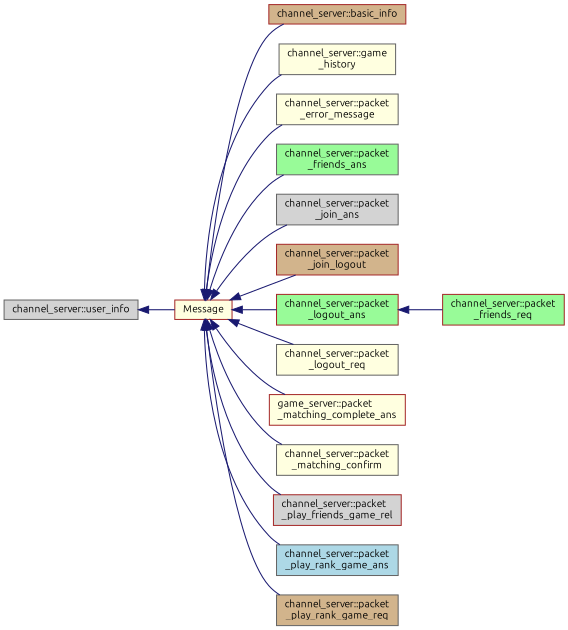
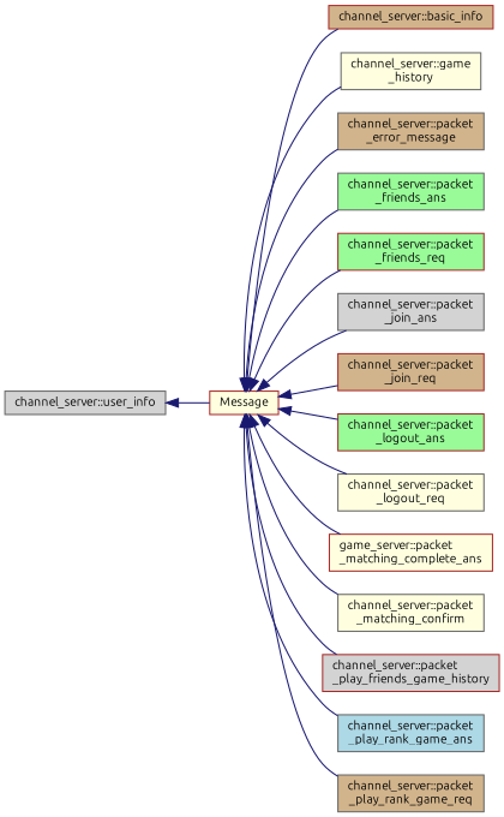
  digraph {
    fontname=Ubuntu
    rankdir=LR
    node [color=gray40 fillcolor=lightyellow fontname=Ubuntu fontsize=10 shape=record style=filled]
    edge [color=midnightblue dir=back fontname=Ubuntu fontsize=10 labelfontname=Helvetica labelfontsize=10 style=solid]
    n1 [color=brown height=0.2 label=Message width=0.4]
    n2 [color=brown fillcolor=tan height=0.2 label="channel_server::basic_info" width=0.4]
    n3 [height=0.2 label="channel_server::game\l_history" width=0.4]
-   n4 [height=0.2 label="channel_server::packet\l_error_message" width=0.4]
+   n4 [fillcolor=tan height=0.2 label="channel_server::packet\l_error_message" width=0.4]
    n5 [fillcolor=palegreen height=0.2 label="channel_server::packet\l_friends_ans" width=0.4]
    n6 [color=brown fillcolor=palegreen height=0.2 label="channel_server::packet\l_friends_req" width=0.4]
    n7 [fillcolor=lightgrey height=0.2 label="channel_server::packet\l_join_ans" width=0.4]
-   n8 [color=brown fillcolor=tan height=0.2 label="channel_server::packet\l_join_logout" width=0.4]
+   n8 [color=brown fillcolor=tan height=0.2 label="channel_server::packet\l_join_req" width=0.4]
    n9 [color=brown fillcolor=palegreen height=0.2 label="channel_server::packet\l_logout_ans" width=0.4]
    n10 [height=0.2 label="channel_server::packet\l_logout_req" width=0.4]
    n11 [color=brown height=0.2 label="game_server::packet\l_matching_complete_ans" width=0.4]
    n12 [height=0.2 label="channel_server::packet\l_matching_confirm" width=0.4]
-   n13 [color=brown fillcolor=lightgrey height=0.2 label="channel_server::packet\l_play_friends_game_rel" width=0.4]
+   n13 [color=brown fillcolor=lightgrey height=0.2 label="channel_server::packet\l_play_friends_game_history" width=0.4]
    n14 [fillcolor=lightblue height=0.2 label="channel_server::packet\l_play_rank_game_ans" width=0.4]
    n15 [fillcolor=tan height=0.2 label="channel_server::packet\l_play_rank_game_req" width=0.4]
    n16 [fillcolor=lightgrey height=0.2 label="channel_server::user_info" width=0.4]
    n1 -> n2
    n1 -> n3
    n1 -> n4
    n1 -> n5
-   n9 -> n6
+   n1 -> n6
    n1 -> n7
    n1 -> n8
    n1 -> n9
    n1 -> n10
    n1 -> n11
    n1 -> n12
    n1 -> n13
    n1 -> n14
    n1 -> n15
    n16 -> n1
  }
